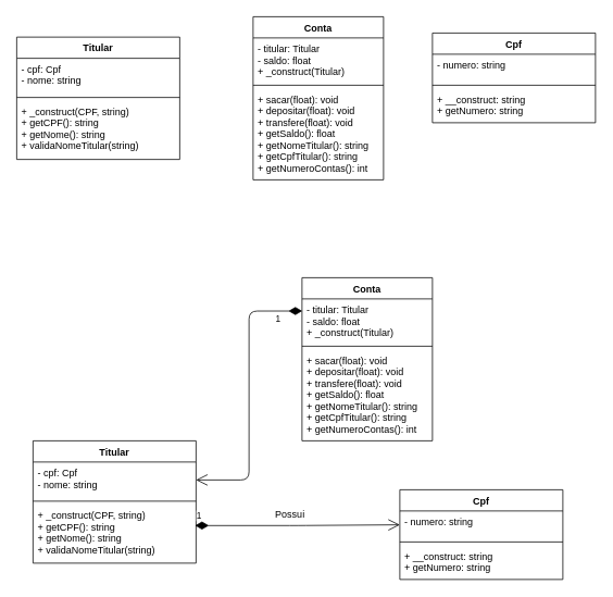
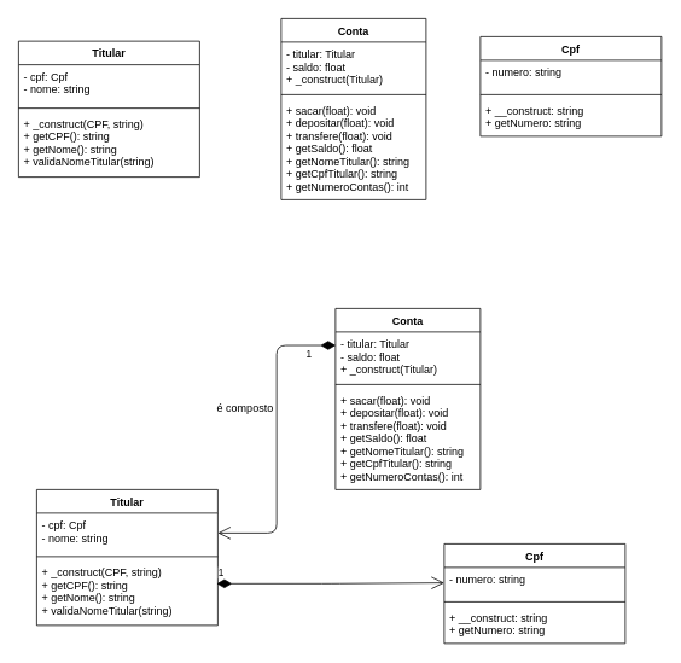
  <mxCell id="0" />
  <mxCell id="1" parent="0" />
  <mxCell id="2" value="Titular" style="swimlane;fontStyle=1;align=center;verticalAlign=top;childLayout=stackLayout;horizontal=1;startSize=26;horizontalStack=0;resizeParent=1;resizeParentMax=0;resizeLast=0;collapsible=1;marginBottom=0;" vertex="1" parent="1"><mxGeometry x="20" y="45" width="200" height="150" as="geometry" /></mxCell>
  <mxCell id="3" value="- cpf: Cpf&#10;- nome: string" style="text;strokeColor=none;fillColor=none;align=left;verticalAlign=top;spacingLeft=4;spacingRight=4;overflow=hidden;rotatable=0;points=[[0,0.5],[1,0.5]];portConstraint=eastwest;" vertex="1" parent="2"><mxGeometry y="26" width="200" height="44" as="geometry" /></mxCell>
  <mxCell id="4" value="" style="line;strokeWidth=1;fillColor=none;align=left;verticalAlign=middle;spacingTop=-1;spacingLeft=3;spacingRight=3;rotatable=0;labelPosition=right;points=[];portConstraint=eastwest;" vertex="1" parent="2"><mxGeometry y="70" width="200" height="8" as="geometry" /></mxCell>
  <mxCell id="5" value="+ _construct(CPF, string)&#10;+ getCPF(): string&#10;+ getNome(): string&#10;+ validaNomeTitular(string)" style="text;strokeColor=none;fillColor=none;align=left;verticalAlign=top;spacingLeft=4;spacingRight=4;overflow=hidden;rotatable=0;points=[[0,0.5],[1,0.5]];portConstraint=eastwest;" vertex="1" parent="2"><mxGeometry y="78" width="200" height="72" as="geometry" /></mxCell>
  <mxCell id="6" value="Conta" style="swimlane;fontStyle=1;align=center;verticalAlign=top;childLayout=stackLayout;horizontal=1;startSize=26;horizontalStack=0;resizeParent=1;resizeParentMax=0;resizeLast=0;collapsible=1;marginBottom=0;" vertex="1" parent="1"><mxGeometry x="310" y="20" width="160" height="200" as="geometry" /></mxCell>
  <mxCell id="7" value="- titular: Titular&#10;- saldo: float&#10;+ _construct(Titular)" style="text;strokeColor=none;fillColor=none;align=left;verticalAlign=top;spacingLeft=4;spacingRight=4;overflow=hidden;rotatable=0;points=[[0,0.5],[1,0.5]];portConstraint=eastwest;" vertex="1" parent="6"><mxGeometry y="26" width="160" height="54" as="geometry" /></mxCell>
  <mxCell id="8" value="" style="line;strokeWidth=1;fillColor=none;align=left;verticalAlign=middle;spacingTop=-1;spacingLeft=3;spacingRight=3;rotatable=0;labelPosition=right;points=[];portConstraint=eastwest;" vertex="1" parent="6"><mxGeometry y="80" width="160" height="8" as="geometry" /></mxCell>
  <mxCell id="9" value="+ sacar(float): void&#10;+ depositar(float): void&#10;+ transfere(float): void&#10;+ getSaldo(): float&#10;+ getNomeTitular(): string&#10;+ getCpfTitular(): string&#10;+ getNumeroContas(): int " style="text;strokeColor=none;fillColor=none;align=left;verticalAlign=top;spacingLeft=4;spacingRight=4;overflow=hidden;rotatable=0;points=[[0,0.5],[1,0.5]];portConstraint=eastwest;" vertex="1" parent="6"><mxGeometry y="88" width="160" height="112" as="geometry" /></mxCell>
  <mxCell id="10" value="Cpf" style="swimlane;fontStyle=1;align=center;verticalAlign=top;childLayout=stackLayout;horizontal=1;startSize=26;horizontalStack=0;resizeParent=1;resizeParentMax=0;resizeLast=0;collapsible=1;marginBottom=0;" vertex="1" parent="1"><mxGeometry x="530" y="40" width="200" height="110" as="geometry" /></mxCell>
  <mxCell id="11" value="- numero: string" style="text;strokeColor=none;fillColor=none;align=left;verticalAlign=top;spacingLeft=4;spacingRight=4;overflow=hidden;rotatable=0;points=[[0,0.5],[1,0.5]];portConstraint=eastwest;" vertex="1" parent="10"><mxGeometry y="26" width="200" height="34" as="geometry" /></mxCell>
  <mxCell id="12" value="" style="line;strokeWidth=1;fillColor=none;align=left;verticalAlign=middle;spacingTop=-1;spacingLeft=3;spacingRight=3;rotatable=0;labelPosition=right;points=[];portConstraint=eastwest;" vertex="1" parent="10"><mxGeometry y="60" width="200" height="8" as="geometry" /></mxCell>
  <mxCell id="13" value="+ __construct: string&#10;+ getNumero: string" style="text;strokeColor=none;fillColor=none;align=left;verticalAlign=top;spacingLeft=4;spacingRight=4;overflow=hidden;rotatable=0;points=[[0,0.5],[1,0.5]];portConstraint=eastwest;" vertex="1" parent="10"><mxGeometry y="68" width="200" height="42" as="geometry" /></mxCell>
  <mxCell id="14" value="Titular" style="swimlane;fontStyle=1;align=center;verticalAlign=top;childLayout=stackLayout;horizontal=1;startSize=26;horizontalStack=0;resizeParent=1;resizeParentMax=0;resizeLast=0;collapsible=1;marginBottom=0;" vertex="1" parent="1"><mxGeometry x="40" y="540" width="200" height="150" as="geometry" /></mxCell>
  <mxCell id="15" value="- cpf: Cpf&#10;- nome: string" style="text;strokeColor=none;fillColor=none;align=left;verticalAlign=top;spacingLeft=4;spacingRight=4;overflow=hidden;rotatable=0;points=[[0,0.5],[1,0.5]];portConstraint=eastwest;" vertex="1" parent="14"><mxGeometry y="26" width="200" height="44" as="geometry" /></mxCell>
  <mxCell id="16" value="" style="line;strokeWidth=1;fillColor=none;align=left;verticalAlign=middle;spacingTop=-1;spacingLeft=3;spacingRight=3;rotatable=0;labelPosition=right;points=[];portConstraint=eastwest;" vertex="1" parent="14"><mxGeometry y="70" width="200" height="8" as="geometry" /></mxCell>
  <mxCell id="17" value="+ _construct(CPF, string)&#10;+ getCPF(): string&#10;+ getNome(): string&#10;+ validaNomeTitular(string)" style="text;strokeColor=none;fillColor=none;align=left;verticalAlign=top;spacingLeft=4;spacingRight=4;overflow=hidden;rotatable=0;points=[[0,0.5],[1,0.5]];portConstraint=eastwest;" vertex="1" parent="14"><mxGeometry y="78" width="200" height="72" as="geometry" /></mxCell>
  <mxCell id="18" value="Conta" style="swimlane;fontStyle=1;align=center;verticalAlign=top;childLayout=stackLayout;horizontal=1;startSize=26;horizontalStack=0;resizeParent=1;resizeParentMax=0;resizeLast=0;collapsible=1;marginBottom=0;" vertex="1" parent="1"><mxGeometry x="370" y="340" width="160" height="200" as="geometry" /></mxCell>
  <mxCell id="19" value="- titular: Titular&#10;- saldo: float&#10;+ _construct(Titular)" style="text;strokeColor=none;fillColor=none;align=left;verticalAlign=top;spacingLeft=4;spacingRight=4;overflow=hidden;rotatable=0;points=[[0,0.5],[1,0.5]];portConstraint=eastwest;" vertex="1" parent="18"><mxGeometry y="26" width="160" height="54" as="geometry" /></mxCell>
  <mxCell id="20" value="" style="line;strokeWidth=1;fillColor=none;align=left;verticalAlign=middle;spacingTop=-1;spacingLeft=3;spacingRight=3;rotatable=0;labelPosition=right;points=[];portConstraint=eastwest;" vertex="1" parent="18"><mxGeometry y="80" width="160" height="8" as="geometry" /></mxCell>
  <mxCell id="21" value="+ sacar(float): void&#10;+ depositar(float): void&#10;+ transfere(float): void&#10;+ getSaldo(): float&#10;+ getNomeTitular(): string&#10;+ getCpfTitular(): string&#10;+ getNumeroContas(): int " style="text;strokeColor=none;fillColor=none;align=left;verticalAlign=top;spacingLeft=4;spacingRight=4;overflow=hidden;rotatable=0;points=[[0,0.5],[1,0.5]];portConstraint=eastwest;" vertex="1" parent="18"><mxGeometry y="88" width="160" height="112" as="geometry" /></mxCell>
  <mxCell id="22" value="Cpf" style="swimlane;fontStyle=1;align=center;verticalAlign=top;childLayout=stackLayout;horizontal=1;startSize=26;horizontalStack=0;resizeParent=1;resizeParentMax=0;resizeLast=0;collapsible=1;marginBottom=0;" vertex="1" parent="1"><mxGeometry x="490" y="600" width="200" height="110" as="geometry" /></mxCell>
  <mxCell id="23" value="- numero: string" style="text;strokeColor=none;fillColor=none;align=left;verticalAlign=top;spacingLeft=4;spacingRight=4;overflow=hidden;rotatable=0;points=[[0,0.5],[1,0.5]];portConstraint=eastwest;" vertex="1" parent="22"><mxGeometry y="26" width="200" height="34" as="geometry" /></mxCell>
  <mxCell id="24" value="" style="line;strokeWidth=1;fillColor=none;align=left;verticalAlign=middle;spacingTop=-1;spacingLeft=3;spacingRight=3;rotatable=0;labelPosition=right;points=[];portConstraint=eastwest;" vertex="1" parent="22"><mxGeometry y="60" width="200" height="8" as="geometry" /></mxCell>
  <mxCell id="25" value="+ __construct: string&#10;+ getNumero: string" style="text;strokeColor=none;fillColor=none;align=left;verticalAlign=top;spacingLeft=4;spacingRight=4;overflow=hidden;rotatable=0;points=[[0,0.5],[1,0.5]];portConstraint=eastwest;" vertex="1" parent="22"><mxGeometry y="68" width="200" height="42" as="geometry" /></mxCell>
  <mxCell id="26" value="1" style="endArrow=open;html=1;endSize=12;startArrow=diamondThin;startSize=14;startFill=1;edgeStyle=orthogonalEdgeStyle;align=left;verticalAlign=bottom;exitX=0.002;exitY=0.275;exitDx=0;exitDy=0;exitPerimeter=0;entryX=1;entryY=0.5;entryDx=0;entryDy=0;" edge="1" parent="1" source="19" target="15"><mxGeometry x="-0.797" y="19" relative="1" as="geometry"><mxPoint x="120" y="470" as="sourcePoint" /><mxPoint x="280" y="470" as="targetPoint" /><mxPoint as="offset" /></mxGeometry></mxCell>
  <mxCell id="27" value="1" style="endArrow=open;html=1;endSize=12;startArrow=diamondThin;startSize=14;startFill=1;edgeStyle=orthogonalEdgeStyle;align=left;verticalAlign=bottom;entryX=0;entryY=0.5;entryDx=0;entryDy=0;exitX=0.994;exitY=0.36;exitDx=0;exitDy=0;exitPerimeter=0;" edge="1" parent="1" source="17" target="23"><mxGeometry x="-1" y="3" relative="1" as="geometry"><mxPoint x="200" y="640" as="sourcePoint" /><mxPoint x="360" y="640" as="targetPoint" /></mxGeometry></mxCell>
- <mxCell id="29" value="Possui" style="text;html=1;align=center;verticalAlign=middle;resizable=0;points=[];autosize=1;" vertex="1" parent="1"><mxGeometry x="330" y="620" width="50" height="20" as="geometry" /></mxCell>
+ <mxCell id="28" value="é composto" style="text;html=1;align=center;verticalAlign=middle;resizable=0;points=[];autosize=1;" vertex="1" parent="1"><mxGeometry x="230" y="440" width="80" height="20" as="geometry" /></mxCell>
